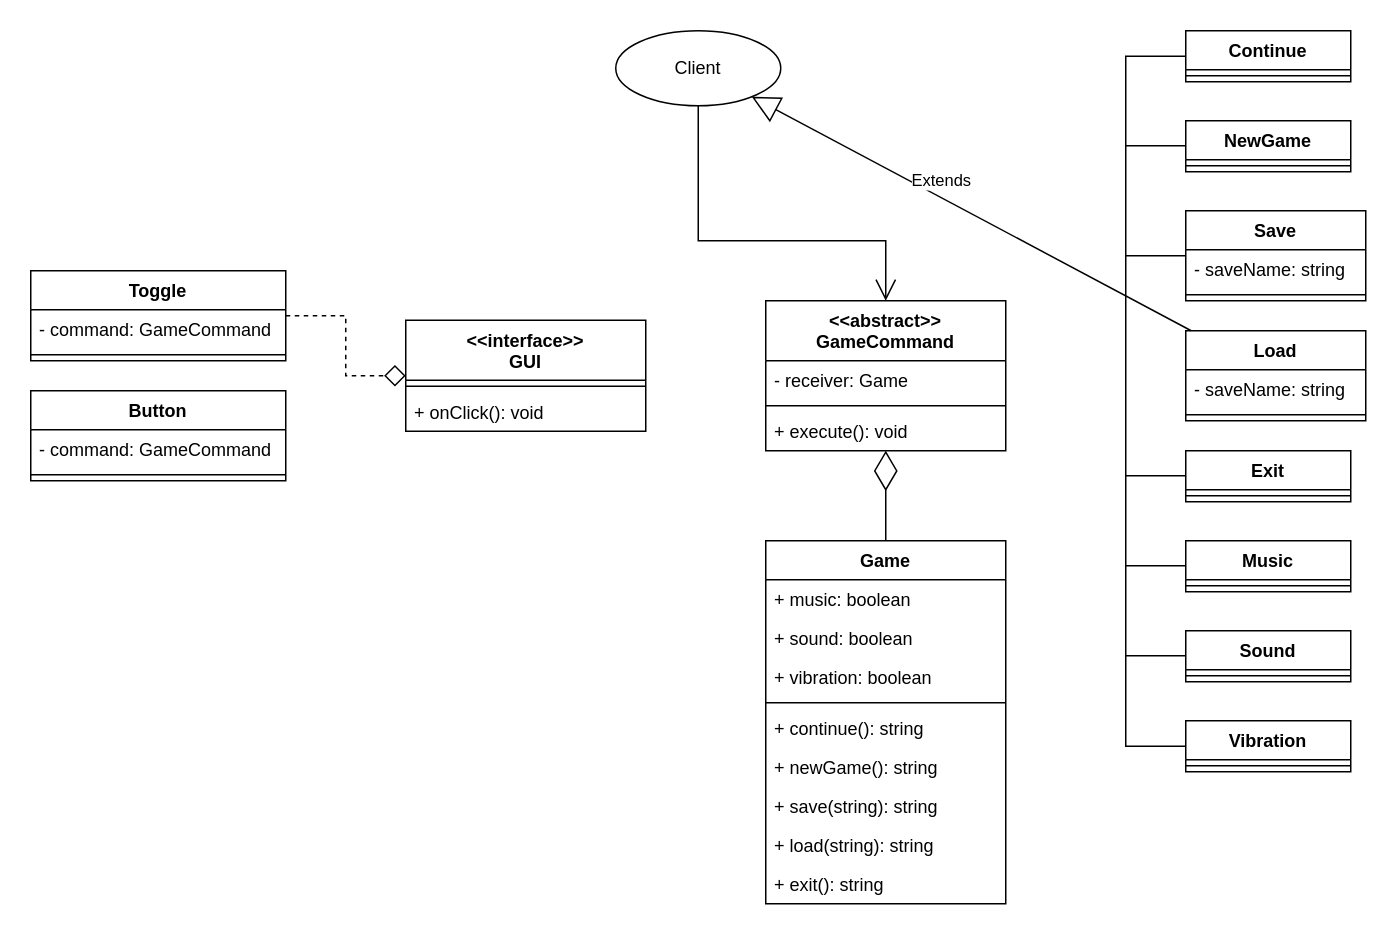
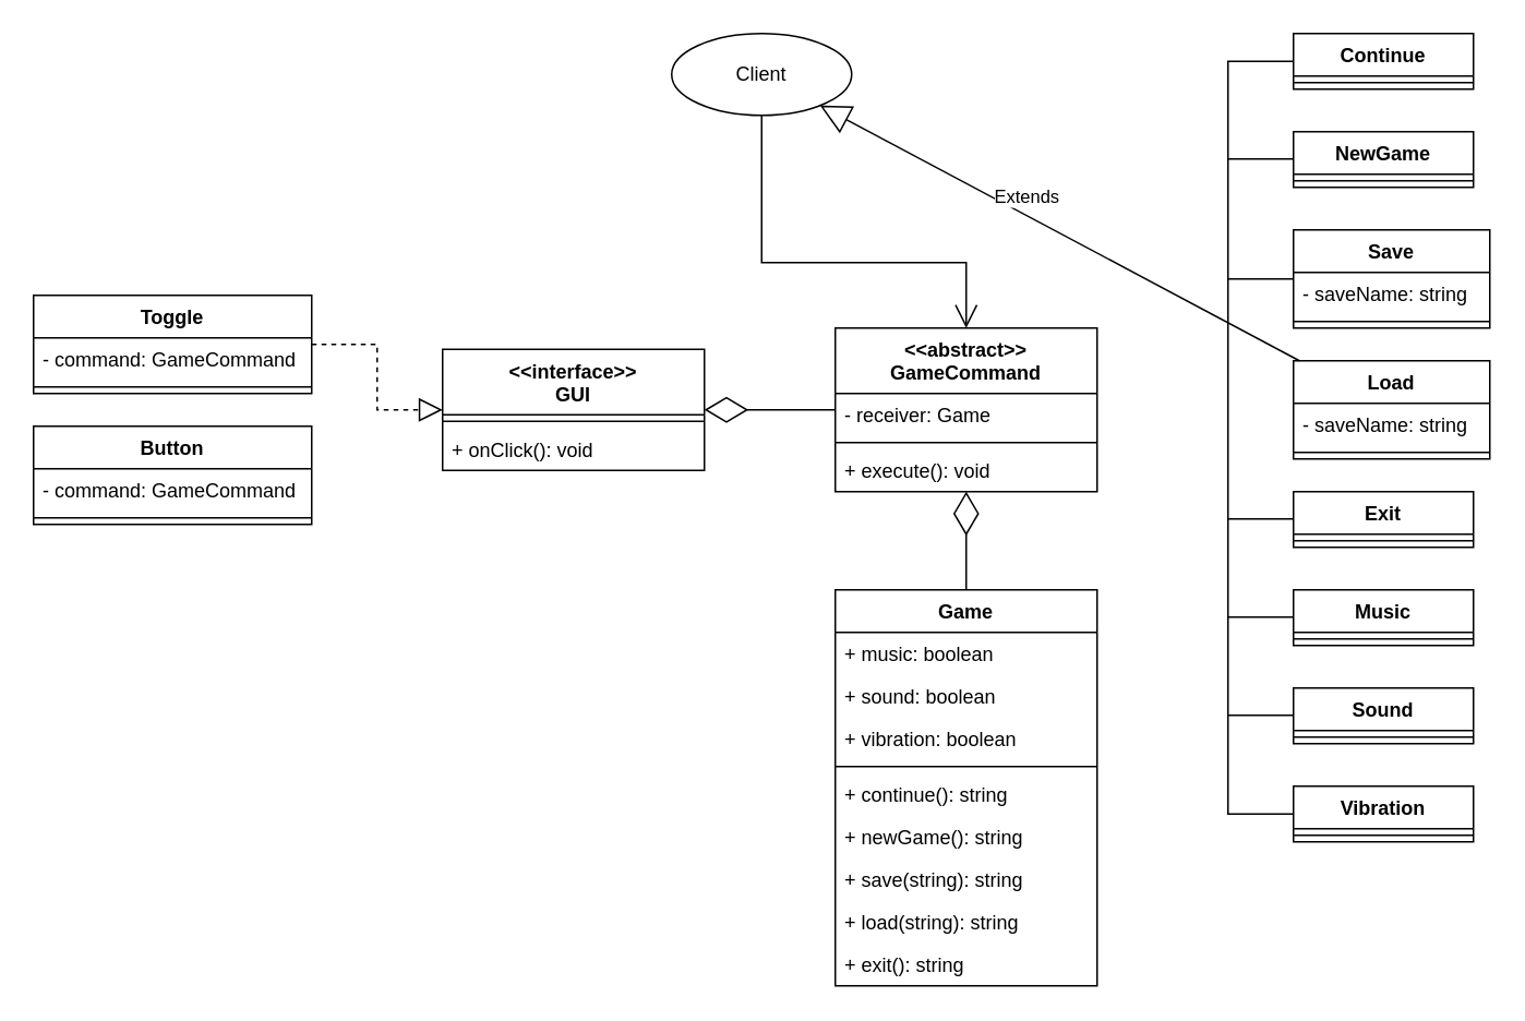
  <mxCell id="0" />
  <mxCell id="1" parent="0" />
  <mxCell id="2" value="Client" style="ellipse;html=1;whiteSpace=wrap;" parent="1" vertex="1"><mxGeometry x="410" y="20" width="110" height="50" as="geometry" /></mxCell>
  <mxCell id="3" value="&amp;lt;&amp;lt;interface&amp;gt;&amp;gt;&lt;br&gt;GUI" style="swimlane;fontStyle=1;align=center;verticalAlign=top;childLayout=stackLayout;horizontal=1;startSize=40;horizontalStack=0;resizeParent=1;resizeParentMax=0;resizeLast=0;collapsible=1;marginBottom=0;whiteSpace=wrap;html=1;" vertex="1" parent="1"><mxGeometry x="270" y="213" width="160" height="74" as="geometry" /></mxCell>
  <mxCell id="4" value="" style="line;strokeWidth=1;fillColor=none;align=left;verticalAlign=middle;spacingTop=-1;spacingLeft=3;spacingRight=3;rotatable=0;labelPosition=right;points=[];portConstraint=eastwest;strokeColor=inherit;" vertex="1" parent="3"><mxGeometry y="40" width="160" height="8" as="geometry" /></mxCell>
  <mxCell id="5" value="+ onClick(): void" style="text;strokeColor=none;fillColor=none;align=left;verticalAlign=top;spacingLeft=4;spacingRight=4;overflow=hidden;rotatable=0;points=[[0,0.5],[1,0.5]];portConstraint=eastwest;whiteSpace=wrap;html=1;" vertex="1" parent="3"><mxGeometry y="48" width="160" height="26" as="geometry" /></mxCell>
  <mxCell id="6" value="Button" style="swimlane;fontStyle=1;align=center;verticalAlign=top;childLayout=stackLayout;horizontal=1;startSize=26;horizontalStack=0;resizeParent=1;resizeParentMax=0;resizeLast=0;collapsible=1;marginBottom=0;whiteSpace=wrap;html=1;" vertex="1" parent="1"><mxGeometry x="20" y="260" width="170" height="60" as="geometry" /></mxCell>
  <mxCell id="7" value="- command: GameCommand" style="text;strokeColor=none;fillColor=none;align=left;verticalAlign=top;spacingLeft=4;spacingRight=4;overflow=hidden;rotatable=0;points=[[0,0.5],[1,0.5]];portConstraint=eastwest;whiteSpace=wrap;html=1;" vertex="1" parent="6"><mxGeometry y="26" width="170" height="26" as="geometry" /></mxCell>
  <mxCell id="8" value="" style="line;strokeWidth=1;fillColor=none;align=left;verticalAlign=middle;spacingTop=-1;spacingLeft=3;spacingRight=3;rotatable=0;labelPosition=right;points=[];portConstraint=eastwest;strokeColor=inherit;" vertex="1" parent="6"><mxGeometry y="52" width="170" height="8" as="geometry" /></mxCell>
  <mxCell id="9" value="Toggle" style="swimlane;fontStyle=1;align=center;verticalAlign=top;childLayout=stackLayout;horizontal=1;startSize=26;horizontalStack=0;resizeParent=1;resizeParentMax=0;resizeLast=0;collapsible=1;marginBottom=0;whiteSpace=wrap;html=1;" vertex="1" parent="1"><mxGeometry x="20" y="180" width="170" height="60" as="geometry" /></mxCell>
  <mxCell id="10" value="- command: GameCommand" style="text;strokeColor=none;fillColor=none;align=left;verticalAlign=top;spacingLeft=4;spacingRight=4;overflow=hidden;rotatable=0;points=[[0,0.5],[1,0.5]];portConstraint=eastwest;whiteSpace=wrap;html=1;" vertex="1" parent="9"><mxGeometry y="26" width="170" height="26" as="geometry" /></mxCell>
  <mxCell id="11" value="" style="line;strokeWidth=1;fillColor=none;align=left;verticalAlign=middle;spacingTop=-1;spacingLeft=3;spacingRight=3;rotatable=0;labelPosition=right;points=[];portConstraint=eastwest;strokeColor=inherit;" vertex="1" parent="9"><mxGeometry y="52" width="170" height="8" as="geometry" /></mxCell>
  <mxCell id="12" value="&amp;lt;&amp;lt;abstract&amp;gt;&amp;gt;&lt;br&gt;GameCommand" style="swimlane;fontStyle=1;align=center;verticalAlign=top;childLayout=stackLayout;horizontal=1;startSize=40;horizontalStack=0;resizeParent=1;resizeParentMax=0;resizeLast=0;collapsible=1;marginBottom=0;whiteSpace=wrap;html=1;" vertex="1" parent="1"><mxGeometry x="510" y="200" width="160" height="100" as="geometry" /></mxCell>
  <mxCell id="13" value="- receiver: Game" style="text;strokeColor=none;fillColor=none;align=left;verticalAlign=top;spacingLeft=4;spacingRight=4;overflow=hidden;rotatable=0;points=[[0,0.5],[1,0.5]];portConstraint=eastwest;whiteSpace=wrap;html=1;" vertex="1" parent="12"><mxGeometry y="40" width="160" height="26" as="geometry" /></mxCell>
  <mxCell id="14" value="" style="line;strokeWidth=1;fillColor=none;align=left;verticalAlign=middle;spacingTop=-1;spacingLeft=3;spacingRight=3;rotatable=0;labelPosition=right;points=[];portConstraint=eastwest;strokeColor=inherit;" vertex="1" parent="12"><mxGeometry y="66" width="160" height="8" as="geometry" /></mxCell>
  <mxCell id="15" value="+ execute(): void" style="text;strokeColor=none;fillColor=none;align=left;verticalAlign=top;spacingLeft=4;spacingRight=4;overflow=hidden;rotatable=0;points=[[0,0.5],[1,0.5]];portConstraint=eastwest;whiteSpace=wrap;html=1;" vertex="1" parent="12"><mxGeometry y="74" width="160" height="26" as="geometry" /></mxCell>
  <mxCell id="16" value="Continue" style="swimlane;fontStyle=1;align=center;verticalAlign=top;childLayout=stackLayout;horizontal=1;startSize=26;horizontalStack=0;resizeParent=1;resizeParentMax=0;resizeLast=0;collapsible=1;marginBottom=0;whiteSpace=wrap;html=1;" vertex="1" parent="1"><mxGeometry x="790" y="20" width="110" height="34" as="geometry" /></mxCell>
  <mxCell id="17" value="" style="line;strokeWidth=1;fillColor=none;align=left;verticalAlign=middle;spacingTop=-1;spacingLeft=3;spacingRight=3;rotatable=0;labelPosition=right;points=[];portConstraint=eastwest;strokeColor=inherit;" vertex="1" parent="16"><mxGeometry y="26" width="110" height="8" as="geometry" /></mxCell>
  <mxCell id="18" value="NewGame" style="swimlane;fontStyle=1;align=center;verticalAlign=top;childLayout=stackLayout;horizontal=1;startSize=26;horizontalStack=0;resizeParent=1;resizeParentMax=0;resizeLast=0;collapsible=1;marginBottom=0;whiteSpace=wrap;html=1;" vertex="1" parent="1"><mxGeometry x="790" y="80" width="110" height="34" as="geometry" /></mxCell>
  <mxCell id="19" value="" style="line;strokeWidth=1;fillColor=none;align=left;verticalAlign=middle;spacingTop=-1;spacingLeft=3;spacingRight=3;rotatable=0;labelPosition=right;points=[];portConstraint=eastwest;strokeColor=inherit;" vertex="1" parent="18"><mxGeometry y="26" width="110" height="8" as="geometry" /></mxCell>
  <mxCell id="20" value="Save" style="swimlane;fontStyle=1;align=center;verticalAlign=top;childLayout=stackLayout;horizontal=1;startSize=26;horizontalStack=0;resizeParent=1;resizeParentMax=0;resizeLast=0;collapsible=1;marginBottom=0;whiteSpace=wrap;html=1;" vertex="1" parent="1"><mxGeometry x="790" y="140" width="120" height="60" as="geometry" /></mxCell>
  <mxCell id="21" value="- saveName: string" style="text;strokeColor=none;fillColor=none;align=left;verticalAlign=top;spacingLeft=4;spacingRight=4;overflow=hidden;rotatable=0;points=[[0,0.5],[1,0.5]];portConstraint=eastwest;whiteSpace=wrap;html=1;" vertex="1" parent="20"><mxGeometry y="26" width="120" height="26" as="geometry" /></mxCell>
  <mxCell id="22" value="" style="line;strokeWidth=1;fillColor=none;align=left;verticalAlign=middle;spacingTop=-1;spacingLeft=3;spacingRight=3;rotatable=0;labelPosition=right;points=[];portConstraint=eastwest;strokeColor=inherit;" vertex="1" parent="20"><mxGeometry y="52" width="120" height="8" as="geometry" /></mxCell>
  <mxCell id="23" value="Load" style="swimlane;fontStyle=1;align=center;verticalAlign=top;childLayout=stackLayout;horizontal=1;startSize=26;horizontalStack=0;resizeParent=1;resizeParentMax=0;resizeLast=0;collapsible=1;marginBottom=0;whiteSpace=wrap;html=1;" vertex="1" parent="1"><mxGeometry x="790" y="220" width="120" height="60" as="geometry" /></mxCell>
  <mxCell id="24" value="- saveName: string" style="text;strokeColor=none;fillColor=none;align=left;verticalAlign=top;spacingLeft=4;spacingRight=4;overflow=hidden;rotatable=0;points=[[0,0.5],[1,0.5]];portConstraint=eastwest;whiteSpace=wrap;html=1;" vertex="1" parent="23"><mxGeometry y="26" width="120" height="26" as="geometry" /></mxCell>
  <mxCell id="25" value="" style="line;strokeWidth=1;fillColor=none;align=left;verticalAlign=middle;spacingTop=-1;spacingLeft=3;spacingRight=3;rotatable=0;labelPosition=right;points=[];portConstraint=eastwest;strokeColor=inherit;" vertex="1" parent="23"><mxGeometry y="52" width="120" height="8" as="geometry" /></mxCell>
  <mxCell id="26" value="Exit" style="swimlane;fontStyle=1;align=center;verticalAlign=top;childLayout=stackLayout;horizontal=1;startSize=26;horizontalStack=0;resizeParent=1;resizeParentMax=0;resizeLast=0;collapsible=1;marginBottom=0;whiteSpace=wrap;html=1;" vertex="1" parent="1"><mxGeometry x="790" y="300" width="110" height="34" as="geometry" /></mxCell>
  <mxCell id="27" value="" style="line;strokeWidth=1;fillColor=none;align=left;verticalAlign=middle;spacingTop=-1;spacingLeft=3;spacingRight=3;rotatable=0;labelPosition=right;points=[];portConstraint=eastwest;strokeColor=inherit;" vertex="1" parent="26"><mxGeometry y="26" width="110" height="8" as="geometry" /></mxCell>
  <mxCell id="28" value="Music" style="swimlane;fontStyle=1;align=center;verticalAlign=top;childLayout=stackLayout;horizontal=1;startSize=26;horizontalStack=0;resizeParent=1;resizeParentMax=0;resizeLast=0;collapsible=1;marginBottom=0;whiteSpace=wrap;html=1;" vertex="1" parent="1"><mxGeometry x="790" y="360" width="110" height="34" as="geometry" /></mxCell>
  <mxCell id="29" value="" style="line;strokeWidth=1;fillColor=none;align=left;verticalAlign=middle;spacingTop=-1;spacingLeft=3;spacingRight=3;rotatable=0;labelPosition=right;points=[];portConstraint=eastwest;strokeColor=inherit;" vertex="1" parent="28"><mxGeometry y="26" width="110" height="8" as="geometry" /></mxCell>
  <mxCell id="30" value="Sound" style="swimlane;fontStyle=1;align=center;verticalAlign=top;childLayout=stackLayout;horizontal=1;startSize=26;horizontalStack=0;resizeParent=1;resizeParentMax=0;resizeLast=0;collapsible=1;marginBottom=0;whiteSpace=wrap;html=1;" vertex="1" parent="1"><mxGeometry x="790" y="420" width="110" height="34" as="geometry" /></mxCell>
  <mxCell id="31" value="" style="line;strokeWidth=1;fillColor=none;align=left;verticalAlign=middle;spacingTop=-1;spacingLeft=3;spacingRight=3;rotatable=0;labelPosition=right;points=[];portConstraint=eastwest;strokeColor=inherit;" vertex="1" parent="30"><mxGeometry y="26" width="110" height="8" as="geometry" /></mxCell>
  <mxCell id="32" value="Vibration" style="swimlane;fontStyle=1;align=center;verticalAlign=top;childLayout=stackLayout;horizontal=1;startSize=26;horizontalStack=0;resizeParent=1;resizeParentMax=0;resizeLast=0;collapsible=1;marginBottom=0;whiteSpace=wrap;html=1;" vertex="1" parent="1"><mxGeometry x="790" y="480" width="110" height="34" as="geometry" /></mxCell>
  <mxCell id="33" value="" style="line;strokeWidth=1;fillColor=none;align=left;verticalAlign=middle;spacingTop=-1;spacingLeft=3;spacingRight=3;rotatable=0;labelPosition=right;points=[];portConstraint=eastwest;strokeColor=inherit;" vertex="1" parent="32"><mxGeometry y="26" width="110" height="8" as="geometry" /></mxCell>
  <mxCell id="34" value="Game" style="swimlane;fontStyle=1;align=center;verticalAlign=top;childLayout=stackLayout;horizontal=1;startSize=26;horizontalStack=0;resizeParent=1;resizeParentMax=0;resizeLast=0;collapsible=1;marginBottom=0;whiteSpace=wrap;html=1;" vertex="1" parent="1"><mxGeometry x="510" y="360" width="160" height="242" as="geometry" /></mxCell>
  <mxCell id="35" value="+ music: boolean" style="text;strokeColor=none;fillColor=none;align=left;verticalAlign=top;spacingLeft=4;spacingRight=4;overflow=hidden;rotatable=0;points=[[0,0.5],[1,0.5]];portConstraint=eastwest;whiteSpace=wrap;html=1;" vertex="1" parent="34"><mxGeometry y="26" width="160" height="26" as="geometry" /></mxCell>
  <mxCell id="36" value="+ sound: boolean" style="text;strokeColor=none;fillColor=none;align=left;verticalAlign=top;spacingLeft=4;spacingRight=4;overflow=hidden;rotatable=0;points=[[0,0.5],[1,0.5]];portConstraint=eastwest;whiteSpace=wrap;html=1;" vertex="1" parent="34"><mxGeometry y="52" width="160" height="26" as="geometry" /></mxCell>
  <mxCell id="37" value="+ vibration: boolean" style="text;strokeColor=none;fillColor=none;align=left;verticalAlign=top;spacingLeft=4;spacingRight=4;overflow=hidden;rotatable=0;points=[[0,0.5],[1,0.5]];portConstraint=eastwest;whiteSpace=wrap;html=1;" vertex="1" parent="34"><mxGeometry y="78" width="160" height="26" as="geometry" /></mxCell>
  <mxCell id="38" value="" style="line;strokeWidth=1;fillColor=none;align=left;verticalAlign=middle;spacingTop=-1;spacingLeft=3;spacingRight=3;rotatable=0;labelPosition=right;points=[];portConstraint=eastwest;strokeColor=inherit;" vertex="1" parent="34"><mxGeometry y="104" width="160" height="8" as="geometry" /></mxCell>
  <mxCell id="39" value="+ continue(): string" style="text;strokeColor=none;fillColor=none;align=left;verticalAlign=top;spacingLeft=4;spacingRight=4;overflow=hidden;rotatable=0;points=[[0,0.5],[1,0.5]];portConstraint=eastwest;whiteSpace=wrap;html=1;" vertex="1" parent="34"><mxGeometry y="112" width="160" height="26" as="geometry" /></mxCell>
  <mxCell id="40" value="+ newGame(): string" style="text;strokeColor=none;fillColor=none;align=left;verticalAlign=top;spacingLeft=4;spacingRight=4;overflow=hidden;rotatable=0;points=[[0,0.5],[1,0.5]];portConstraint=eastwest;whiteSpace=wrap;html=1;" vertex="1" parent="34"><mxGeometry y="138" width="160" height="26" as="geometry" /></mxCell>
  <mxCell id="41" value="+ save(string): string" style="text;strokeColor=none;fillColor=none;align=left;verticalAlign=top;spacingLeft=4;spacingRight=4;overflow=hidden;rotatable=0;points=[[0,0.5],[1,0.5]];portConstraint=eastwest;whiteSpace=wrap;html=1;" vertex="1" parent="34"><mxGeometry y="164" width="160" height="26" as="geometry" /></mxCell>
  <mxCell id="42" value="+ load(string): string" style="text;strokeColor=none;fillColor=none;align=left;verticalAlign=top;spacingLeft=4;spacingRight=4;overflow=hidden;rotatable=0;points=[[0,0.5],[1,0.5]];portConstraint=eastwest;whiteSpace=wrap;html=1;" vertex="1" parent="34"><mxGeometry y="190" width="160" height="26" as="geometry" /></mxCell>
  <mxCell id="43" value="+ exit(): string" style="text;strokeColor=none;fillColor=none;align=left;verticalAlign=top;spacingLeft=4;spacingRight=4;overflow=hidden;rotatable=0;points=[[0,0.5],[1,0.5]];portConstraint=eastwest;whiteSpace=wrap;html=1;" vertex="1" parent="34"><mxGeometry y="216" width="160" height="26" as="geometry" /></mxCell>
  <mxCell id="44" value="" style="endArrow=none;html=1;rounded=0;" edge="1" parent="1"><mxGeometry width="50" height="50" relative="1" as="geometry"><mxPoint x="750" y="436.71" as="sourcePoint" /><mxPoint x="790" y="436.71" as="targetPoint" /></mxGeometry></mxCell>
  <mxCell id="45" value="" style="endArrow=none;html=1;rounded=0;" edge="1" parent="1"><mxGeometry width="50" height="50" relative="1" as="geometry"><mxPoint x="750" y="376.71" as="sourcePoint" /><mxPoint x="790" y="376.71" as="targetPoint" /></mxGeometry></mxCell>
  <mxCell id="46" value="" style="endArrow=none;html=1;rounded=0;" edge="1" parent="1"><mxGeometry width="50" height="50" relative="1" as="geometry"><mxPoint x="750" y="316.71" as="sourcePoint" /><mxPoint x="790" y="316.71" as="targetPoint" /></mxGeometry></mxCell>
  <mxCell id="47" value="" style="endArrow=none;html=1;rounded=0;" edge="1" parent="1"><mxGeometry width="50" height="50" relative="1" as="geometry"><mxPoint x="750" y="170" as="sourcePoint" /><mxPoint x="790" y="170" as="targetPoint" /></mxGeometry></mxCell>
  <mxCell id="48" value="" style="endArrow=none;html=1;rounded=0;" edge="1" parent="1"><mxGeometry width="50" height="50" relative="1" as="geometry"><mxPoint x="750" y="96.71" as="sourcePoint" /><mxPoint x="790" y="96.71" as="targetPoint" /></mxGeometry></mxCell>
  <mxCell id="49" value="Extends" style="endArrow=block;endSize=16;endFill=0;html=1;rounded=0;" edge="1" parent="1" source="23" target="2"><mxGeometry x="0.167" y="-10" width="160" relative="1" as="geometry"><mxPoint x="540" y="330" as="sourcePoint" /><mxPoint x="700" y="330" as="targetPoint" /><mxPoint as="offset" /></mxGeometry></mxCell>
  <mxCell id="50" value="" style="endArrow=none;html=1;rounded=0;" edge="1" parent="1" source="32" target="16"><mxGeometry width="50" height="50" relative="1" as="geometry"><mxPoint x="750" y="490" as="sourcePoint" /><mxPoint x="750" y="30" as="targetPoint" /><Array as="points"><mxPoint x="750" y="497" /><mxPoint x="750" y="37" /></Array></mxGeometry></mxCell>
- <mxCell id="52" value="" style="endArrow=diamond;dashed=1;endFill=0;endSize=12;html=1;rounded=0;" edge="1" parent="1" source="9" target="3"><mxGeometry width="160" relative="1" as="geometry"><mxPoint x="230" y="440" as="sourcePoint" /><mxPoint x="390" y="440" as="targetPoint" /><Array as="points"><mxPoint x="230" y="210" /><mxPoint x="230" y="250" /></Array></mxGeometry></mxCell>
+ <mxCell id="51" value="" style="endArrow=diamondThin;endFill=0;endSize=24;html=1;rounded=0;" edge="1" parent="1" source="12" target="3"><mxGeometry width="160" relative="1" as="geometry"><mxPoint x="280" y="140" as="sourcePoint" /><mxPoint x="440" y="140" as="targetPoint" /></mxGeometry></mxCell>
+ <mxCell id="52" value="" style="endArrow=block;dashed=1;endFill=0;endSize=12;html=1;rounded=0;" edge="1" parent="1" source="9" target="3"><mxGeometry width="160" relative="1" as="geometry"><mxPoint x="230" y="440" as="sourcePoint" /><mxPoint x="390" y="440" as="targetPoint" /><Array as="points"><mxPoint x="230" y="210" /><mxPoint x="230" y="250" /></Array></mxGeometry></mxCell>
  <mxCell id="53" value="" style="endArrow=open;endFill=1;endSize=12;html=1;rounded=0;" edge="1" parent="1" source="2" target="12"><mxGeometry width="160" relative="1" as="geometry"><mxPoint x="460" y="150" as="sourcePoint" /><mxPoint x="620" y="150" as="targetPoint" /><Array as="points"><mxPoint x="465" y="160" /><mxPoint x="590" y="160" /></Array></mxGeometry></mxCell>
  <mxCell id="54" value="" style="endArrow=diamondThin;endFill=0;endSize=24;html=1;rounded=0;" edge="1" parent="1" source="34" target="12"><mxGeometry width="160" relative="1" as="geometry"><mxPoint x="240" y="420" as="sourcePoint" /><mxPoint x="400" y="420" as="targetPoint" /></mxGeometry></mxCell>
